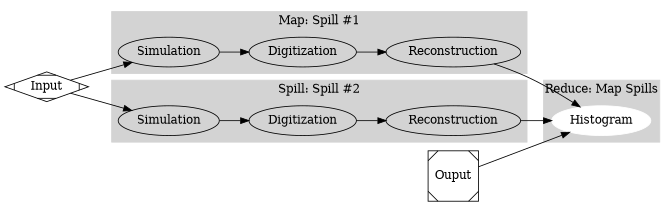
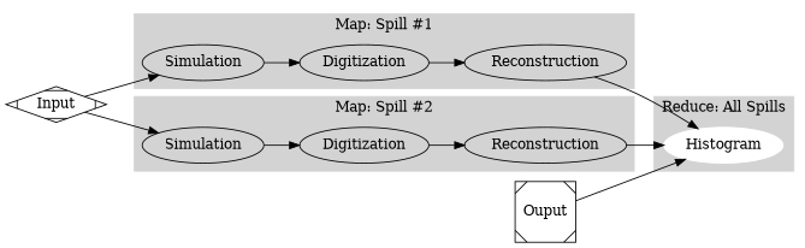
  digraph {
    rankdir=LR
    n1 [label=Simulation]
    n2 [label=Simulation]
    n3 [label=Digitization]
    n4 [label=Digitization]
    n5 [label=Reconstruction]
    n6 [label=Reconstruction]
    n7 [color=white label=Histogram style=filled]
    n8 [label=Input shape=Mdiamond]
    n9 [label=Ouput shape=Msquare]
    subgraph sub_1 {
      n1
      n2
    }
    subgraph sub_2 {
      n3
      n4
    }
    subgraph sub_3 {
      n5
      n6
    }
    subgraph cluster_4 {
      color=lightgrey
      label="Map: Spill #1"
      style=filled
      n1
      n3
      n5
    }
    subgraph cluster_5 {
      color=lightgrey
-     label="Spill: Spill #2"
+     label="Map: Spill #2"
      style=filled
      n2
      n4
      n6
    }
    subgraph cluster_6 {
      color=lightgrey
-     label="Reduce: Map Spills"
+     label="Reduce: All Spills"
      style=filled
      n7
    }
    n1 -> n3
    n2 -> n4
    n3 -> n5
    n4 -> n6
    n5 -> n7
    n6 -> n7
    n8 -> n1
    n8 -> n2
    n9 -> n7
  }
